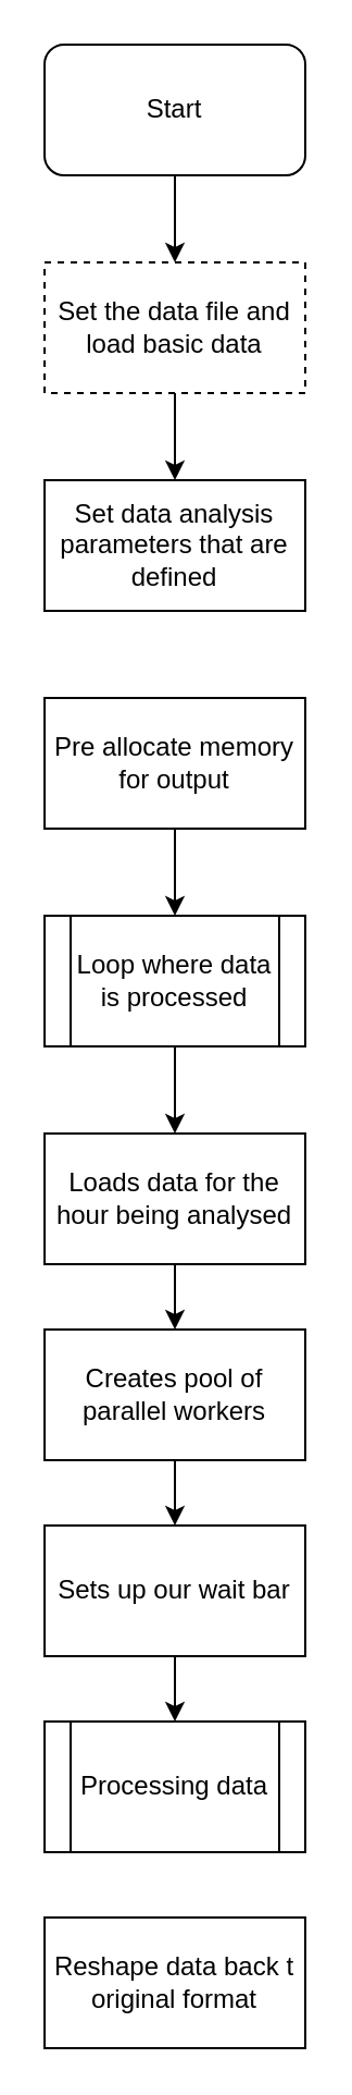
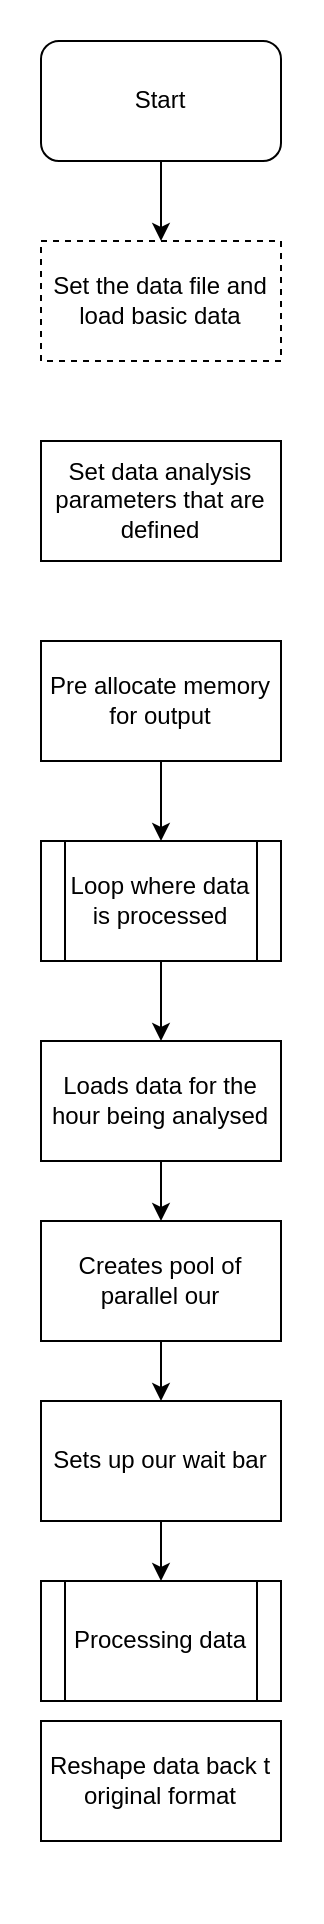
  <mxCell id="0" />
  <mxCell id="1" parent="0" />
  <mxCell id="2" style="edgeStyle=orthogonalEdgeStyle;rounded=0;orthogonalLoop=1;jettySize=auto;html=1;entryX=0.5;entryY=0;entryDx=0;entryDy=0;" edge="1" parent="1" source="3" target="5"><mxGeometry relative="1" as="geometry" /></mxCell>
  <mxCell id="3" value="Start" style="rounded=1;whiteSpace=wrap;html=1;" vertex="1" parent="1"><mxGeometry x="20" y="20" width="120" height="60" as="geometry" /></mxCell>
- <mxCell id="4" style="edgeStyle=orthogonalEdgeStyle;rounded=0;orthogonalLoop=1;jettySize=auto;html=1;exitX=0.5;exitY=1;exitDx=0;exitDy=0;entryX=0.5;entryY=0;entryDx=0;entryDy=0;" edge="1" parent="1" source="5" target="6"><mxGeometry relative="1" as="geometry" /></mxCell>
  <mxCell id="5" value="Set the data file and load basic data" style="rounded=0;whiteSpace=wrap;html=1;dashed=1;" vertex="1" parent="1"><mxGeometry x="20" y="120" width="120" height="60" as="geometry" /></mxCell>
  <mxCell id="6" value="Set data analysis parameters that are defined" style="rounded=0;whiteSpace=wrap;html=1;" vertex="1" parent="1"><mxGeometry x="20" y="220" width="120" height="60" as="geometry" /></mxCell>
  <mxCell id="7" style="edgeStyle=orthogonalEdgeStyle;rounded=0;orthogonalLoop=1;jettySize=auto;html=1;" edge="1" parent="1" source="8" target="10"><mxGeometry relative="1" as="geometry" /></mxCell>
  <mxCell id="8" value="Pre allocate memory for output" style="rounded=0;whiteSpace=wrap;html=1;" vertex="1" parent="1"><mxGeometry x="20" y="320" width="120" height="60" as="geometry" /></mxCell>
  <mxCell id="9" style="edgeStyle=orthogonalEdgeStyle;rounded=0;orthogonalLoop=1;jettySize=auto;html=1;exitX=0.5;exitY=1;exitDx=0;exitDy=0;entryX=0.5;entryY=0;entryDx=0;entryDy=0;" edge="1" parent="1" source="10" target="12"><mxGeometry relative="1" as="geometry" /></mxCell>
  <mxCell id="10" value="Loop where data is processed" style="shape=process;whiteSpace=wrap;html=1;backgroundOutline=1;" vertex="1" parent="1"><mxGeometry x="20" y="420" width="120" height="60" as="geometry" /></mxCell>
  <mxCell id="11" style="edgeStyle=orthogonalEdgeStyle;rounded=0;orthogonalLoop=1;jettySize=auto;html=1;entryX=0.5;entryY=0;entryDx=0;entryDy=0;" edge="1" parent="1" source="12" target="14"><mxGeometry relative="1" as="geometry" /></mxCell>
  <mxCell id="12" value="Loads data for the hour being analysed" style="rounded=0;whiteSpace=wrap;html=1;" vertex="1" parent="1"><mxGeometry x="20" y="520" width="120" height="60" as="geometry" /></mxCell>
  <mxCell id="13" style="edgeStyle=orthogonalEdgeStyle;rounded=0;orthogonalLoop=1;jettySize=auto;html=1;entryX=0.5;entryY=0;entryDx=0;entryDy=0;" edge="1" parent="1" source="14" target="16"><mxGeometry relative="1" as="geometry" /></mxCell>
- <mxCell id="14" value="Creates pool of parallel workers" style="rounded=0;whiteSpace=wrap;html=1;" vertex="1" parent="1"><mxGeometry x="20" y="610" width="120" height="60" as="geometry" /></mxCell>
+ <mxCell id="14" value="Creates pool of parallel our" style="rounded=0;whiteSpace=wrap;html=1;" vertex="1" parent="1"><mxGeometry x="20" y="610" width="120" height="60" as="geometry" /></mxCell>
  <mxCell id="15" style="edgeStyle=orthogonalEdgeStyle;rounded=0;orthogonalLoop=1;jettySize=auto;html=1;entryX=0.5;entryY=0;entryDx=0;entryDy=0;" edge="1" parent="1" source="16" target="17"><mxGeometry relative="1" as="geometry" /></mxCell>
  <mxCell id="16" value="Sets up our wait bar" style="rounded=0;whiteSpace=wrap;html=1;" vertex="1" parent="1"><mxGeometry x="20" y="700" width="120" height="60" as="geometry" /></mxCell>
  <mxCell id="17" value="Processing data" style="shape=process;whiteSpace=wrap;html=1;backgroundOutline=1;" vertex="1" parent="1"><mxGeometry x="20" y="790" width="120" height="60" as="geometry" /></mxCell>
- <mxCell id="18" value="Reshape data back t original format" style="rounded=0;whiteSpace=wrap;html=1;" vertex="1" parent="1"><mxGeometry x="20" y="880" width="120" height="60" as="geometry" /></mxCell>
+ <mxCell id="18" value="Reshape data back t original format" style="rounded=0;whiteSpace=wrap;html=1;" vertex="1" parent="1"><mxGeometry x="20" y="860" width="120" height="60" as="geometry" /></mxCell>
